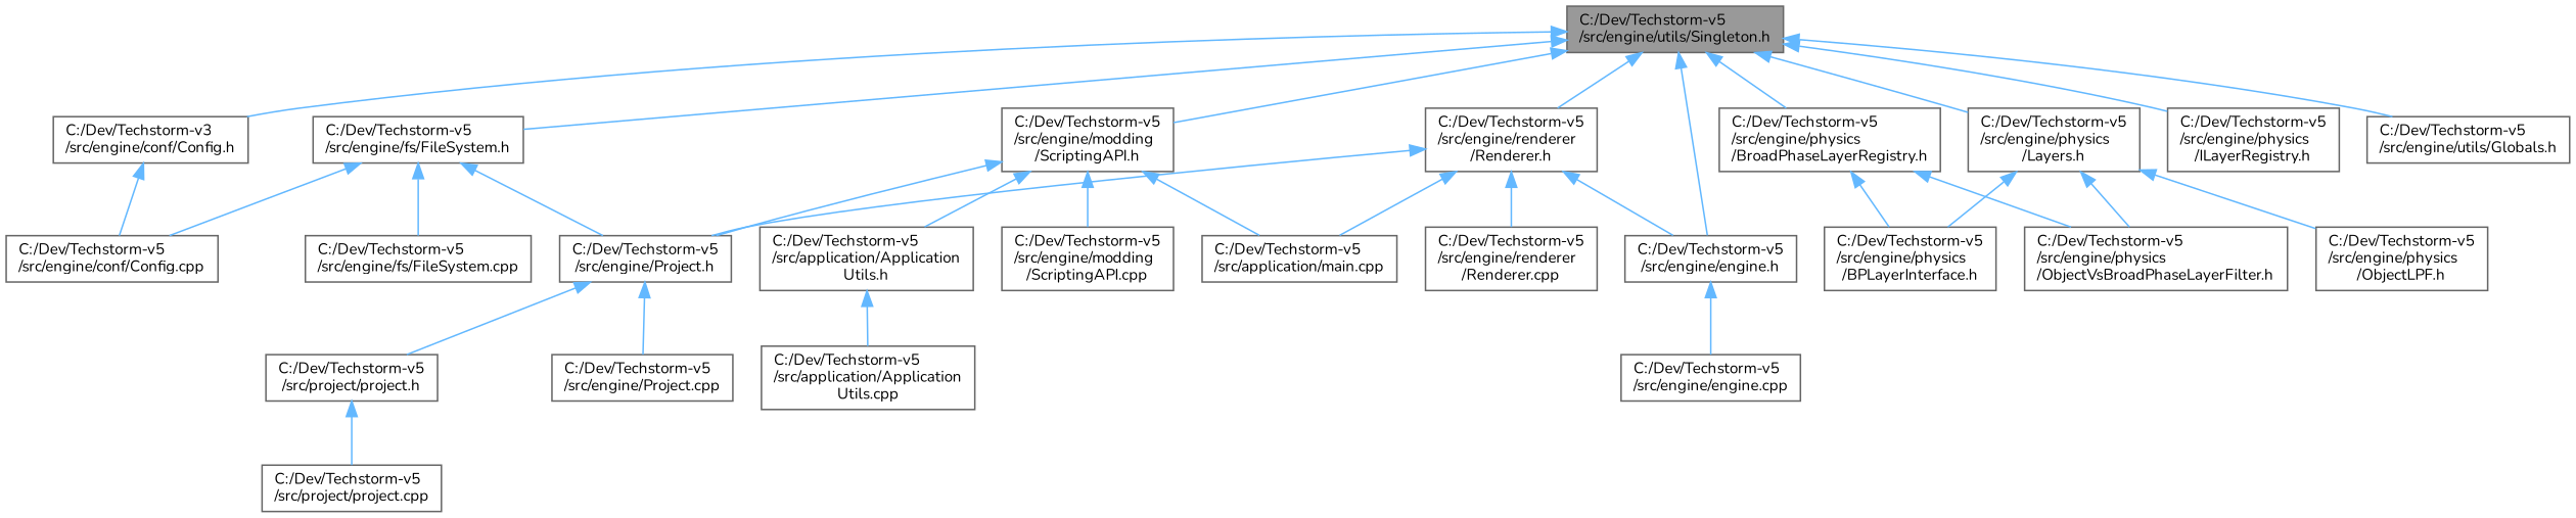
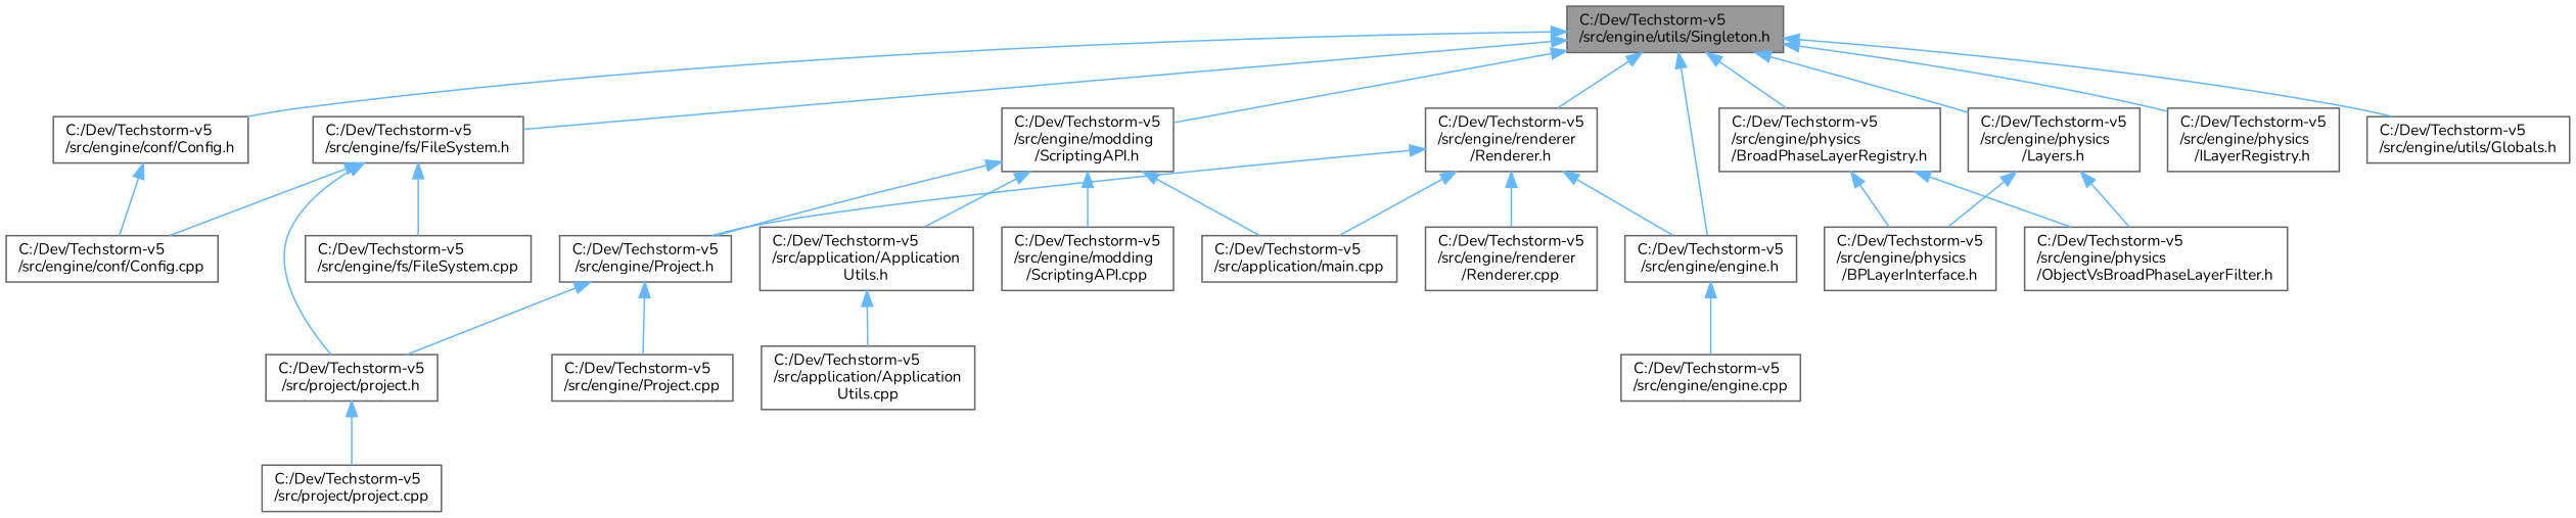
  digraph {
    fontname=Nunito
    node [color=grey40 fillcolor=white fontname=Nunito fontsize=10 shape=box style=filled]
    edge [color=steelblue1 dir=back fontname=Nunito fontsize=10 labelfontname=Helvetica labelfontsize=10 style=solid]
    n1 [color=gray40 fillcolor=grey60 fontcolor=black height=0.2 label="C:/Dev/Techstorm-v5\l/src/engine/utils/Singleton.h" width=0.4]
-   n2 [height=0.2 label="C:/Dev/Techstorm-v3\l/src/engine/conf/Config.h" width=0.4]
+   n2 [height=0.2 label="C:/Dev/Techstorm-v5\l/src/engine/conf/Config.h" width=0.4]
    n3 [height=0.2 label="C:/Dev/Techstorm-v5\l/src/engine/engine.h" width=0.4]
    n4 [height=0.2 label="C:/Dev/Techstorm-v5\l/src/engine/fs/FileSystem.h" width=0.4]
    n5 [height=0.2 label="C:/Dev/Techstorm-v5\l/src/engine/modding\l/ScriptingAPI.h" width=0.4]
    n6 [height=0.2 label="C:/Dev/Techstorm-v5\l/src/engine/physics\l/BroadPhaseLayerRegistry.h" width=0.4]
    n7 [height=0.2 label="C:/Dev/Techstorm-v5\l/src/engine/physics\l/ILayerRegistry.h" width=0.4]
    n8 [height=0.2 label="C:/Dev/Techstorm-v5\l/src/engine/physics\l/Layers.h" width=0.4]
    n9 [height=0.2 label="C:/Dev/Techstorm-v5\l/src/engine/renderer\l/Renderer.h" width=0.4]
    n10 [height=0.2 label="C:/Dev/Techstorm-v5\l/src/engine/utils/Globals.h" width=0.4]
    n11 [height=0.2 label="C:/Dev/Techstorm-v5\l/src/engine/Project.h" width=0.4]
    n12 [height=0.2 label="C:/Dev/Techstorm-v5\l/src/engine/Project.cpp" width=0.4]
    n13 [height=0.2 label="C:/Dev/Techstorm-v5\l/src/project/project.h" width=0.4]
    n14 [height=0.2 label="C:/Dev/Techstorm-v5\l/src/engine/conf/Config.cpp" width=0.4]
    n15 [height=0.2 label="C:/Dev/Techstorm-v5\l/src/engine/engine.cpp" width=0.4]
    n16 [height=0.2 label="C:/Dev/Techstorm-v5\l/src/engine/fs/FileSystem.cpp" width=0.4]
    n17 [height=0.2 label="C:/Dev/Techstorm-v5\l/src/application/Application\lUtils.h" width=0.4]
    n18 [height=0.2 label="C:/Dev/Techstorm-v5\l/src/application/main.cpp" width=0.4]
    n19 [height=0.2 label="C:/Dev/Techstorm-v5\l/src/engine/modding\l/ScriptingAPI.cpp" width=0.4]
    n20 [height=0.2 label="C:/Dev/Techstorm-v5\l/src/engine/physics\l/BPLayerInterface.h" width=0.4]
    n21 [height=0.2 label="C:/Dev/Techstorm-v5\l/src/engine/physics\l/ObjectVsBroadPhaseLayerFilter.h" width=0.4]
-   n22 [height=0.2 label="C:/Dev/Techstorm-v5\l/src/engine/physics\l/ObjectLPF.h" width=0.4]
    n23 [height=0.2 label="C:/Dev/Techstorm-v5\l/src/engine/renderer\l/Renderer.cpp" width=0.4]
    n24 [height=0.2 label="C:/Dev/Techstorm-v5\l/src/project/project.cpp" width=0.4]
    n25 [height=0.2 label="C:/Dev/Techstorm-v5\l/src/application/Application\lUtils.cpp" width=0.4]
    n1 -> n2
    n1 -> n3
    n1 -> n4
    n1 -> n5
    n1 -> n6
    n1 -> n7
    n1 -> n8
    n1 -> n9
    n1 -> n10
    n2 -> n14
    n3 -> n15
-   n4 -> n11
+   n4 -> n13
    n4 -> n14
    n4 -> n16
    n5 -> n11
    n5 -> n17
    n5 -> n18
    n5 -> n19
    n6 -> n20
    n6 -> n21
    n8 -> n20
    n8 -> n21
-   n8 -> n22
    n9 -> n3
    n9 -> n11
    n9 -> n18
    n9 -> n23
    n11 -> n12
    n11 -> n13
    n13 -> n24
    n17 -> n25
  }
